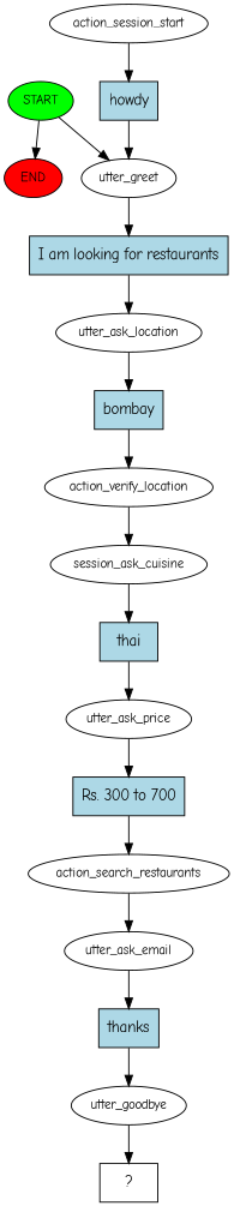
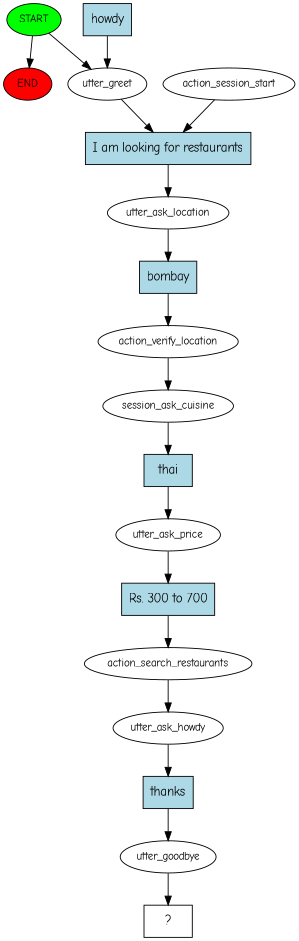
  digraph {
    fontname="Comic Neue"
    node [fontname="Comic Neue" fontsize=12]
    edge [fontname="Comic Neue"]
    n1 [fillcolor=green label=START style=filled]
    n2 [fillcolor=red label=END style=filled]
    n3 [label=utter_greet]
    n4 [label=action_session_start]
    n5 [fillcolor=lightblue label=howdy shape=rect style=filled fontsize=""]
    n6 [fillcolor=lightblue label="I am looking for restaurants" shape=rect style=filled fontsize=""]
    n7 [label=utter_ask_location]
    n8 [fillcolor=lightblue label=bombay shape=rect style=filled fontsize=""]
    n9 [label=action_verify_location]
    n10 [label=session_ask_cuisine]
    n11 [fillcolor=lightblue label=thai shape=rect style=filled fontsize=""]
    n12 [label=utter_ask_price]
    n13 [fillcolor=lightblue label="Rs. 300 to 700" shape=rect style=filled fontsize=""]
    n14 [label=action_search_restaurants]
-   n15 [label=utter_ask_email]
+   n15 [label=utter_ask_howdy]
    n16 [fillcolor=lightblue label=thanks shape=rect style=filled fontsize=""]
    n17 [label=utter_goodbye]
    n18 [label="  ?  " shape=rect fontsize=""]
    n1 -> n2
    n1 -> n3
    n3 -> n6
-   n4 -> n5
+   n4 -> n6
    n5 -> n3
    n6 -> n7
    n7 -> n8
    n8 -> n9
    n9 -> n10
    n10 -> n11
    n11 -> n12
    n12 -> n13
    n13 -> n14
    n14 -> n15
    n15 -> n16
    n16 -> n17
    n17 -> n18
  }
